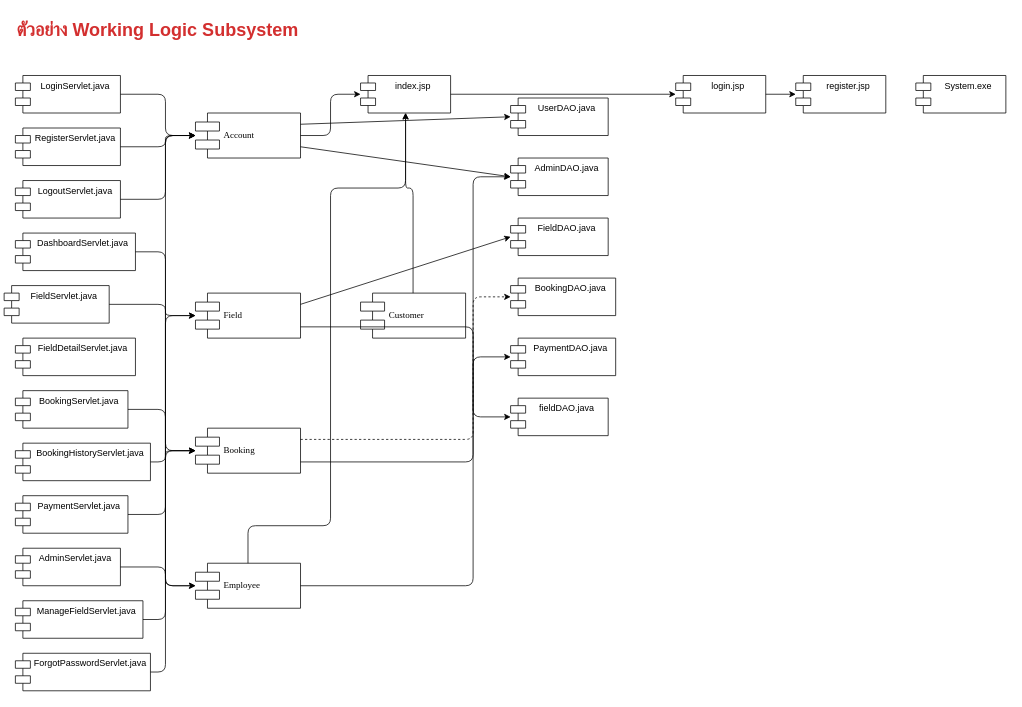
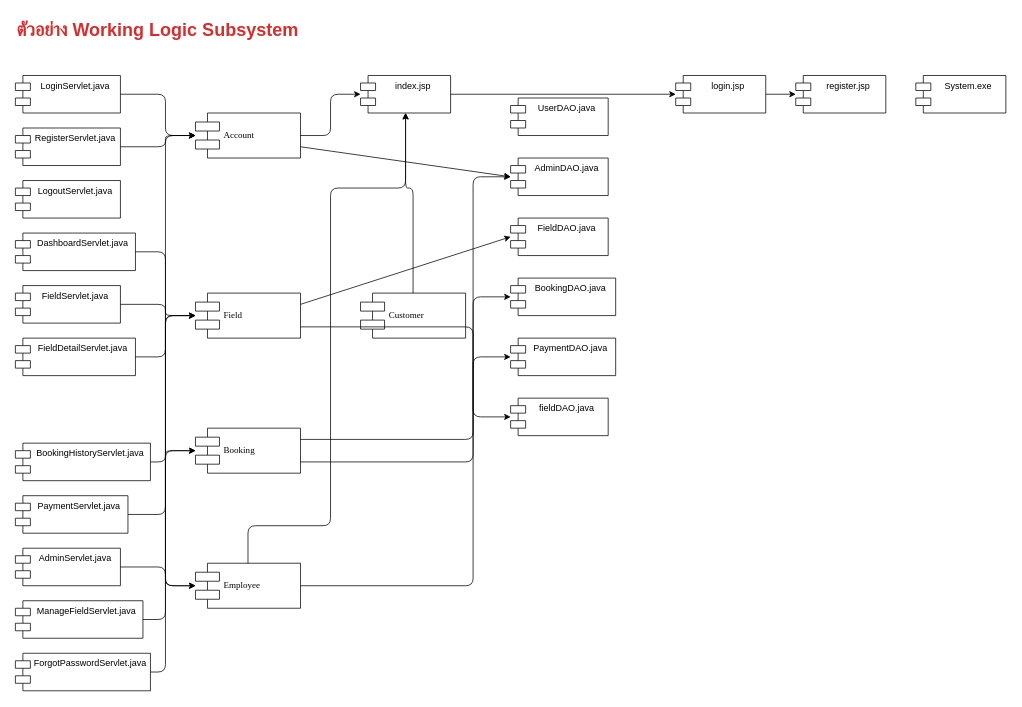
  <mxCell id="0" />
  <mxCell id="1" parent="0" />
  <mxCell id="2" value="ตัวอย่าง Working Logic Subsystem" style="text;html=1;strokeColor=none;fillColor=none;align=left;verticalAlign=middle;whiteSpace=wrap;rounded=0;fontSize=24;fontStyle=1;fontColor=#D32F2F;" vertex="1" parent="1"><mxGeometry x="20" y="20" width="600" height="40" as="geometry" /></mxCell>
  <mxCell id="3" value="LoginServlet.java" style="shape=module;align=left;spacingLeft=20;align=center;verticalAlign=top;whiteSpace=wrap;html=1;fillColor=#ffffff;strokeColor=#000000;" vertex="1" parent="1"><mxGeometry x="20" y="100" width="140" height="50" as="geometry" /></mxCell>
  <mxCell id="4" value="RegisterServlet.java" style="shape=module;align=left;spacingLeft=20;align=center;verticalAlign=top;whiteSpace=wrap;html=1;fillColor=#ffffff;strokeColor=#000000;" vertex="1" parent="1"><mxGeometry x="20" y="170" width="140" height="50" as="geometry" /></mxCell>
  <mxCell id="5" value="LogoutServlet.java" style="shape=module;align=left;spacingLeft=20;align=center;verticalAlign=top;whiteSpace=wrap;html=1;fillColor=#ffffff;strokeColor=#000000;" vertex="1" parent="1"><mxGeometry x="20" y="240" width="140" height="50" as="geometry" /></mxCell>
  <mxCell id="6" value="DashboardServlet.java" style="shape=module;align=left;spacingLeft=20;align=center;verticalAlign=top;whiteSpace=wrap;html=1;fillColor=#ffffff;strokeColor=#000000;" vertex="1" parent="1"><mxGeometry x="20" y="310" width="160" height="50" as="geometry" /></mxCell>
- <mxCell id="7" value="FieldServlet.java" style="shape=module;align=left;spacingLeft=20;align=center;verticalAlign=top;whiteSpace=wrap;html=1;fillColor=#ffffff;strokeColor=#000000;" vertex="1" parent="1"><mxGeometry x="5" y="380" width="140" height="50" as="geometry" /></mxCell>
+ <mxCell id="7" value="FieldServlet.java" style="shape=module;align=left;spacingLeft=20;align=center;verticalAlign=top;whiteSpace=wrap;html=1;fillColor=#ffffff;strokeColor=#000000;" vertex="1" parent="1"><mxGeometry x="20" y="380" width="140" height="50" as="geometry" /></mxCell>
  <mxCell id="8" value="FieldDetailServlet.java" style="shape=module;align=left;spacingLeft=20;align=center;verticalAlign=top;whiteSpace=wrap;html=1;fillColor=#ffffff;strokeColor=#000000;" vertex="1" parent="1"><mxGeometry x="20" y="450" width="160" height="50" as="geometry" /></mxCell>
- <mxCell id="9" value="BookingServlet.java" style="shape=module;align=left;spacingLeft=20;align=center;verticalAlign=top;whiteSpace=wrap;html=1;fillColor=#ffffff;strokeColor=#000000;" vertex="1" parent="1"><mxGeometry x="20" y="520" width="150" height="50" as="geometry" /></mxCell>
  <mxCell id="10" value="BookingHistoryServlet.java" style="shape=module;align=left;spacingLeft=20;align=center;verticalAlign=top;whiteSpace=wrap;html=1;fillColor=#ffffff;strokeColor=#000000;" vertex="1" parent="1"><mxGeometry x="20" y="590" width="180" height="50" as="geometry" /></mxCell>
  <mxCell id="11" value="PaymentServlet.java" style="shape=module;align=left;spacingLeft=20;align=center;verticalAlign=top;whiteSpace=wrap;html=1;fillColor=#ffffff;strokeColor=#000000;" vertex="1" parent="1"><mxGeometry x="20" y="660" width="150" height="50" as="geometry" /></mxCell>
  <mxCell id="12" value="AdminServlet.java" style="shape=module;align=left;spacingLeft=20;align=center;verticalAlign=top;whiteSpace=wrap;html=1;fillColor=#ffffff;strokeColor=#000000;" vertex="1" parent="1"><mxGeometry x="20" y="730" width="140" height="50" as="geometry" /></mxCell>
  <mxCell id="13" value="ManageFieldServlet.java" style="shape=module;align=left;spacingLeft=20;align=center;verticalAlign=top;whiteSpace=wrap;html=1;fillColor=#ffffff;strokeColor=#000000;" vertex="1" parent="1"><mxGeometry x="20" y="800" width="170" height="50" as="geometry" /></mxCell>
  <mxCell id="14" value="ForgotPasswordServlet.java" style="shape=module;align=left;spacingLeft=20;align=center;verticalAlign=top;whiteSpace=wrap;html=1;fillColor=#ffffff;strokeColor=#000000;" vertex="1" parent="1"><mxGeometry x="20" y="870" width="180" height="50" as="geometry" /></mxCell>
  <mxCell id="15" value="Account" style="shape=component;align=left;spacingLeft=36;rounded=0;shadow=0;comic=0;labelBackgroundColor=none;strokeWidth=1;fontFamily=Verdana;fontSize=12;html=1;fillColor=#ffffff;strokeColor=#000000;" vertex="1" parent="1"><mxGeometry x="260" y="150" width="140" height="60" as="geometry" /></mxCell>
  <mxCell id="16" value="Field" style="shape=component;align=left;spacingLeft=36;rounded=0;shadow=0;comic=0;labelBackgroundColor=none;strokeWidth=1;fontFamily=Verdana;fontSize=12;html=1;fillColor=#ffffff;strokeColor=#000000;" vertex="1" parent="1"><mxGeometry x="260" y="390" width="140" height="60" as="geometry" /></mxCell>
  <mxCell id="17" value="Booking" style="shape=component;align=left;spacingLeft=36;rounded=0;shadow=0;comic=0;labelBackgroundColor=none;strokeWidth=1;fontFamily=Verdana;fontSize=12;html=1;fillColor=#ffffff;strokeColor=#000000;" vertex="1" parent="1"><mxGeometry x="260" y="570" width="140" height="60" as="geometry" /></mxCell>
  <mxCell id="18" value="Employee" style="shape=component;align=left;spacingLeft=36;rounded=0;shadow=0;comic=0;labelBackgroundColor=none;strokeWidth=1;fontFamily=Verdana;fontSize=12;html=1;fillColor=#ffffff;strokeColor=#000000;" vertex="1" parent="1"><mxGeometry x="260" y="750" width="140" height="60" as="geometry" /></mxCell>
  <mxCell id="19" value="Customer" style="shape=component;align=left;spacingLeft=36;rounded=0;shadow=0;comic=0;labelBackgroundColor=none;strokeWidth=1;fontFamily=Verdana;fontSize=12;html=1;fillColor=#ffffff;strokeColor=#000000;" vertex="1" parent="1"><mxGeometry x="480" y="390" width="140" height="60" as="geometry" /></mxCell>
  <mxCell id="20" value="UserDAO.java" style="shape=module;align=left;spacingLeft=20;align=center;verticalAlign=top;whiteSpace=wrap;html=1;fillColor=#ffffff;strokeColor=#000000;" vertex="1" parent="1"><mxGeometry x="680" y="130" width="130" height="50" as="geometry" /></mxCell>
  <mxCell id="21" value="AdminDAO.java" style="shape=module;align=left;spacingLeft=20;align=center;verticalAlign=top;whiteSpace=wrap;html=1;fillColor=#ffffff;strokeColor=#000000;" vertex="1" parent="1"><mxGeometry x="680" y="210" width="130" height="50" as="geometry" /></mxCell>
  <mxCell id="22" value="FieldDAO.java" style="shape=module;align=left;spacingLeft=20;align=center;verticalAlign=top;whiteSpace=wrap;html=1;fillColor=#ffffff;strokeColor=#000000;" vertex="1" parent="1"><mxGeometry x="680" y="290" width="130" height="50" as="geometry" /></mxCell>
  <mxCell id="23" value="BookingDAO.java" style="shape=module;align=left;spacingLeft=20;align=center;verticalAlign=top;whiteSpace=wrap;html=1;fillColor=#ffffff;strokeColor=#000000;" vertex="1" parent="1"><mxGeometry x="680" y="370" width="140" height="50" as="geometry" /></mxCell>
  <mxCell id="24" value="PaymentDAO.java" style="shape=module;align=left;spacingLeft=20;align=center;verticalAlign=top;whiteSpace=wrap;html=1;fillColor=#ffffff;strokeColor=#000000;" vertex="1" parent="1"><mxGeometry x="680" y="450" width="140" height="50" as="geometry" /></mxCell>
  <mxCell id="25" value="fieldDAO.java" style="shape=module;align=left;spacingLeft=20;align=center;verticalAlign=top;whiteSpace=wrap;html=1;fillColor=#ffffff;strokeColor=#000000;" vertex="1" parent="1"><mxGeometry x="680" y="530" width="130" height="50" as="geometry" /></mxCell>
  <mxCell id="26" value="index.jsp" style="shape=module;align=left;spacingLeft=20;align=center;verticalAlign=top;whiteSpace=wrap;html=1;fillColor=#ffffff;strokeColor=#000000;" vertex="1" parent="1"><mxGeometry x="480" y="100" width="120" height="50" as="geometry" /></mxCell>
  <mxCell id="27" value="login.jsp" style="shape=module;align=left;spacingLeft=20;align=center;verticalAlign=top;whiteSpace=wrap;html=1;fillColor=#ffffff;strokeColor=#000000;" vertex="1" parent="1"><mxGeometry x="900" y="100" width="120" height="50" as="geometry" /></mxCell>
  <mxCell id="28" value="register.jsp" style="shape=module;align=left;spacingLeft=20;align=center;verticalAlign=top;whiteSpace=wrap;html=1;fillColor=#ffffff;strokeColor=#000000;" vertex="1" parent="1"><mxGeometry x="1060" y="100" width="120" height="50" as="geometry" /></mxCell>
  <mxCell id="29" value="System.exe" style="shape=module;align=left;spacingLeft=20;align=center;verticalAlign=top;whiteSpace=wrap;html=1;fillColor=#ffffff;strokeColor=#000000;" vertex="1" parent="1"><mxGeometry x="1220" y="100" width="120" height="50" as="geometry" /></mxCell>
  <mxCell id="30" value="" style="endArrow=classic;html=1;exitX=1;exitY=0.5;exitDx=0;exitDy=0;entryX=0;entryY=0.5;entryDx=0;entryDy=0;" edge="1" parent="1" source="3" target="15"><mxGeometry width="50" height="50" relative="1" as="geometry"><mxPoint x="380" y="400" as="sourcePoint" /><mxPoint x="430" y="350" as="targetPoint" /><Array as="points"><mxPoint x="220" y="125" /><mxPoint x="220" y="180" /></Array></mxGeometry></mxCell>
  <mxCell id="31" value="" style="endArrow=classic;html=1;exitX=1;exitY=0.5;exitDx=0;exitDy=0;entryX=0;entryY=0.5;entryDx=0;entryDy=0;" edge="1" parent="1" source="4" target="15"><mxGeometry width="50" height="50" relative="1" as="geometry"><mxPoint x="380" y="400" as="sourcePoint" /><mxPoint x="430" y="350" as="targetPoint" /><Array as="points"><mxPoint x="220" y="195" /><mxPoint x="220" y="180" /></Array></mxGeometry></mxCell>
- <mxCell id="32" value="" style="endArrow=classic;html=1;exitX=1;exitY=0.5;exitDx=0;exitDy=0;entryX=0;entryY=0.5;entryDx=0;entryDy=0;" edge="1" parent="1" source="5" target="15"><mxGeometry width="50" height="50" relative="1" as="geometry"><mxPoint x="380" y="400" as="sourcePoint" /><mxPoint x="430" y="350" as="targetPoint" /><Array as="points"><mxPoint x="220" y="265" /><mxPoint x="220" y="180" /></Array></mxGeometry></mxCell>
  <mxCell id="33" value="" style="endArrow=classic;html=1;exitX=1;exitY=0.5;exitDx=0;exitDy=0;entryX=0;entryY=0.5;entryDx=0;entryDy=0;" edge="1" parent="1" source="14" target="15"><mxGeometry width="50" height="50" relative="1" as="geometry"><mxPoint x="380" y="400" as="sourcePoint" /><mxPoint x="430" y="350" as="targetPoint" /><Array as="points"><mxPoint x="220" y="895" /><mxPoint x="220" y="180" /></Array></mxGeometry></mxCell>
  <mxCell id="34" value="" style="endArrow=classic;html=1;exitX=1;exitY=0.5;exitDx=0;exitDy=0;entryX=0;entryY=0.5;entryDx=0;entryDy=0;" edge="1" parent="1" source="7" target="16"><mxGeometry width="50" height="50" relative="1" as="geometry"><mxPoint x="380" y="400" as="sourcePoint" /><mxPoint x="430" y="350" as="targetPoint" /><Array as="points"><mxPoint x="220" y="405" /><mxPoint x="220" y="420" /></Array></mxGeometry></mxCell>
+ <mxCell id="35" value="" style="endArrow=classic;html=1;exitX=1;exitY=0.5;exitDx=0;exitDy=0;entryX=0;entryY=0.5;entryDx=0;entryDy=0;" edge="1" parent="1" source="8" target="16"><mxGeometry width="50" height="50" relative="1" as="geometry"><mxPoint x="380" y="400" as="sourcePoint" /><mxPoint x="430" y="350" as="targetPoint" /><Array as="points"><mxPoint x="220" y="475" /><mxPoint x="220" y="420" /></Array></mxGeometry></mxCell>
  <mxCell id="36" value="" style="endArrow=classic;html=1;exitX=1;exitY=0.5;exitDx=0;exitDy=0;entryX=0;entryY=0.5;entryDx=0;entryDy=0;" edge="1" parent="1" source="13" target="16"><mxGeometry width="50" height="50" relative="1" as="geometry"><mxPoint x="380" y="400" as="sourcePoint" /><mxPoint x="430" y="350" as="targetPoint" /><Array as="points"><mxPoint x="220" y="825" /><mxPoint x="220" y="420" /></Array></mxGeometry></mxCell>
- <mxCell id="37" value="" style="endArrow=classic;html=1;exitX=1;exitY=0.5;exitDx=0;exitDy=0;entryX=0;entryY=0.5;entryDx=0;entryDy=0;" edge="1" parent="1" source="9" target="17"><mxGeometry width="50" height="50" relative="1" as="geometry"><mxPoint x="380" y="400" as="sourcePoint" /><mxPoint x="430" y="350" as="targetPoint" /><Array as="points"><mxPoint x="220" y="545" /><mxPoint x="220" y="600" /></Array></mxGeometry></mxCell>
  <mxCell id="38" value="" style="endArrow=classic;html=1;exitX=1;exitY=0.5;exitDx=0;exitDy=0;entryX=0;entryY=0.5;entryDx=0;entryDy=0;" edge="1" parent="1" source="10" target="17"><mxGeometry width="50" height="50" relative="1" as="geometry"><mxPoint x="380" y="400" as="sourcePoint" /><mxPoint x="430" y="350" as="targetPoint" /><Array as="points"><mxPoint x="220" y="615" /><mxPoint x="220" y="600" /></Array></mxGeometry></mxCell>
  <mxCell id="39" value="" style="endArrow=classic;html=1;exitX=1;exitY=0.5;exitDx=0;exitDy=0;entryX=0;entryY=0.5;entryDx=0;entryDy=0;" edge="1" parent="1" source="11" target="17"><mxGeometry width="50" height="50" relative="1" as="geometry"><mxPoint x="380" y="400" as="sourcePoint" /><mxPoint x="430" y="350" as="targetPoint" /><Array as="points"><mxPoint x="220" y="685" /><mxPoint x="220" y="600" /></Array></mxGeometry></mxCell>
  <mxCell id="40" value="" style="endArrow=classic;html=1;exitX=1;exitY=0.5;exitDx=0;exitDy=0;entryX=0;entryY=0.5;entryDx=0;entryDy=0;" edge="1" parent="1" source="12" target="18"><mxGeometry width="50" height="50" relative="1" as="geometry"><mxPoint x="380" y="400" as="sourcePoint" /><mxPoint x="430" y="350" as="targetPoint" /><Array as="points"><mxPoint x="220" y="755" /><mxPoint x="220" y="780" /></Array></mxGeometry></mxCell>
  <mxCell id="41" value="" style="endArrow=classic;html=1;exitX=1;exitY=0.5;exitDx=0;exitDy=0;entryX=0;entryY=0.5;entryDx=0;entryDy=0;" edge="1" parent="1" source="6" target="18"><mxGeometry width="50" height="50" relative="1" as="geometry"><mxPoint x="380" y="400" as="sourcePoint" /><mxPoint x="430" y="350" as="targetPoint" /><Array as="points"><mxPoint x="220" y="335" /><mxPoint x="220" y="780" /></Array></mxGeometry></mxCell>
- <mxCell id="42" value="" style="endArrow=classic;html=1;exitX=1;exitY=0.25;exitDx=0;exitDy=0;entryX=0;entryY=0.5;entryDx=0;entryDy=0;" edge="1" parent="1" source="15" target="20"><mxGeometry width="50" height="50" relative="1" as="geometry"><mxPoint x="380" y="400" as="sourcePoint" /><mxPoint x="430" y="350" as="targetPoint" /></mxGeometry></mxCell>
  <mxCell id="43" value="" style="endArrow=classic;html=1;exitX=1;exitY=0.75;exitDx=0;exitDy=0;entryX=0;entryY=0.5;entryDx=0;entryDy=0;" edge="1" parent="1" source="15" target="21"><mxGeometry width="50" height="50" relative="1" as="geometry"><mxPoint x="380" y="400" as="sourcePoint" /><mxPoint x="430" y="350" as="targetPoint" /></mxGeometry></mxCell>
  <mxCell id="44" value="" style="endArrow=classic;html=1;exitX=1;exitY=0.25;exitDx=0;exitDy=0;entryX=0;entryY=0.5;entryDx=0;entryDy=0;" edge="1" parent="1" source="16" target="22"><mxGeometry width="50" height="50" relative="1" as="geometry"><mxPoint x="380" y="400" as="sourcePoint" /><mxPoint x="430" y="350" as="targetPoint" /></mxGeometry></mxCell>
  <mxCell id="45" value="" style="endArrow=classic;html=1;exitX=1;exitY=0.75;exitDx=0;exitDy=0;entryX=0;entryY=0.5;entryDx=0;entryDy=0;" edge="1" parent="1" source="16" target="25"><mxGeometry width="50" height="50" relative="1" as="geometry"><mxPoint x="380" y="400" as="sourcePoint" /><mxPoint x="430" y="350" as="targetPoint" /><Array as="points"><mxPoint x="630" y="435" /><mxPoint x="630" y="555" /></Array></mxGeometry></mxCell>
- <mxCell id="46" value="" style="endArrow=classic;html=1;exitX=1;exitY=0.25;exitDx=0;exitDy=0;entryX=0;entryY=0.5;entryDx=0;entryDy=0;dashed=1;" edge="1" parent="1" source="17" target="23"><mxGeometry width="50" height="50" relative="1" as="geometry"><mxPoint x="380" y="400" as="sourcePoint" /><mxPoint x="430" y="350" as="targetPoint" /><Array as="points"><mxPoint x="630" y="585" /><mxPoint x="630" y="395" /></Array></mxGeometry></mxCell>
+ <mxCell id="46" value="" style="endArrow=classic;html=1;exitX=1;exitY=0.25;exitDx=0;exitDy=0;entryX=0;entryY=0.5;entryDx=0;entryDy=0;" edge="1" parent="1" source="17" target="23"><mxGeometry width="50" height="50" relative="1" as="geometry"><mxPoint x="380" y="400" as="sourcePoint" /><mxPoint x="430" y="350" as="targetPoint" /><Array as="points"><mxPoint x="630" y="585" /><mxPoint x="630" y="395" /></Array></mxGeometry></mxCell>
  <mxCell id="47" value="" style="endArrow=classic;html=1;exitX=1;exitY=0.75;exitDx=0;exitDy=0;entryX=0;entryY=0.5;entryDx=0;entryDy=0;" edge="1" parent="1" source="17" target="24"><mxGeometry width="50" height="50" relative="1" as="geometry"><mxPoint x="380" y="400" as="sourcePoint" /><mxPoint x="430" y="350" as="targetPoint" /><Array as="points"><mxPoint x="630" y="615" /><mxPoint x="630" y="475" /></Array></mxGeometry></mxCell>
  <mxCell id="48" value="" style="endArrow=classic;html=1;exitX=1;exitY=0.5;exitDx=0;exitDy=0;entryX=0;entryY=0.5;entryDx=0;entryDy=0;" edge="1" parent="1" source="18" target="21"><mxGeometry width="50" height="50" relative="1" as="geometry"><mxPoint x="380" y="400" as="sourcePoint" /><mxPoint x="430" y="350" as="targetPoint" /><Array as="points"><mxPoint x="630" y="780" /><mxPoint x="630" y="235" /></Array></mxGeometry></mxCell>
  <mxCell id="49" value="" style="endArrow=classic;html=1;exitX=1;exitY=0.5;exitDx=0;exitDy=0;entryX=0;entryY=0.5;entryDx=0;entryDy=0;" edge="1" parent="1" source="15" target="26"><mxGeometry width="50" height="50" relative="1" as="geometry"><mxPoint x="380" y="400" as="sourcePoint" /><mxPoint x="430" y="350" as="targetPoint" /><Array as="points"><mxPoint x="440" y="180" /><mxPoint x="440" y="125" /></Array></mxGeometry></mxCell>
  <mxCell id="50" value="" style="endArrow=classic;html=1;exitX=0.5;exitY=0;exitDx=0;exitDy=0;entryX=0.5;entryY=1;entryDx=0;entryDy=0;" edge="1" parent="1" source="18" target="26"><mxGeometry width="50" height="50" relative="1" as="geometry"><mxPoint x="380" y="400" as="sourcePoint" /><mxPoint x="430" y="350" as="targetPoint" /><Array as="points"><mxPoint x="330" y="700" /><mxPoint x="440" y="700" /><mxPoint x="440" y="250" /><mxPoint x="540" y="250" /></Array></mxGeometry></mxCell>
  <mxCell id="51" value="" style="endArrow=classic;html=1;exitX=0.5;exitY=0;exitDx=0;exitDy=0;entryX=0.5;entryY=1;entryDx=0;entryDy=0;" edge="1" parent="1" source="19" target="26"><mxGeometry width="50" height="50" relative="1" as="geometry"><mxPoint x="380" y="400" as="sourcePoint" /><mxPoint x="430" y="350" as="targetPoint" /><Array as="points"><mxPoint x="550" y="250" /><mxPoint x="540" y="250" /></Array></mxGeometry></mxCell>
  <mxCell id="52" value="" style="endArrow=classic;html=1;exitX=1;exitY=0.5;exitDx=0;exitDy=0;entryX=0;entryY=0.5;entryDx=0;entryDy=0;" edge="1" parent="1" source="26" target="27"><mxGeometry width="50" height="50" relative="1" as="geometry"><mxPoint x="380" y="400" as="sourcePoint" /><mxPoint x="430" y="350" as="targetPoint" /></mxGeometry></mxCell>
  <mxCell id="53" value="" style="endArrow=classic;html=1;exitX=1;exitY=0.5;exitDx=0;exitDy=0;entryX=0;entryY=0.5;entryDx=0;entryDy=0;" edge="1" parent="1" source="27" target="28"><mxGeometry width="50" height="50" relative="1" as="geometry"><mxPoint x="380" y="400" as="sourcePoint" /><mxPoint x="430" y="350" as="targetPoint" /></mxGeometry></mxCell>
